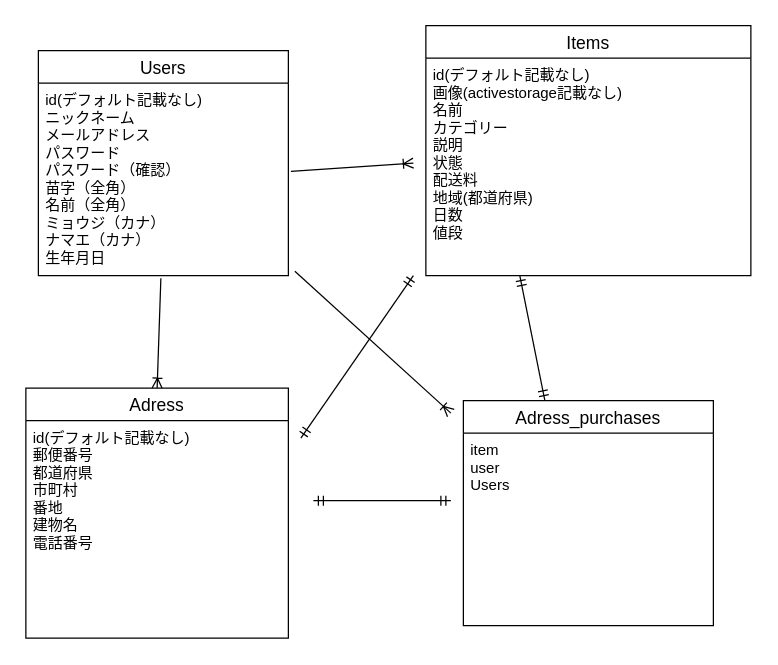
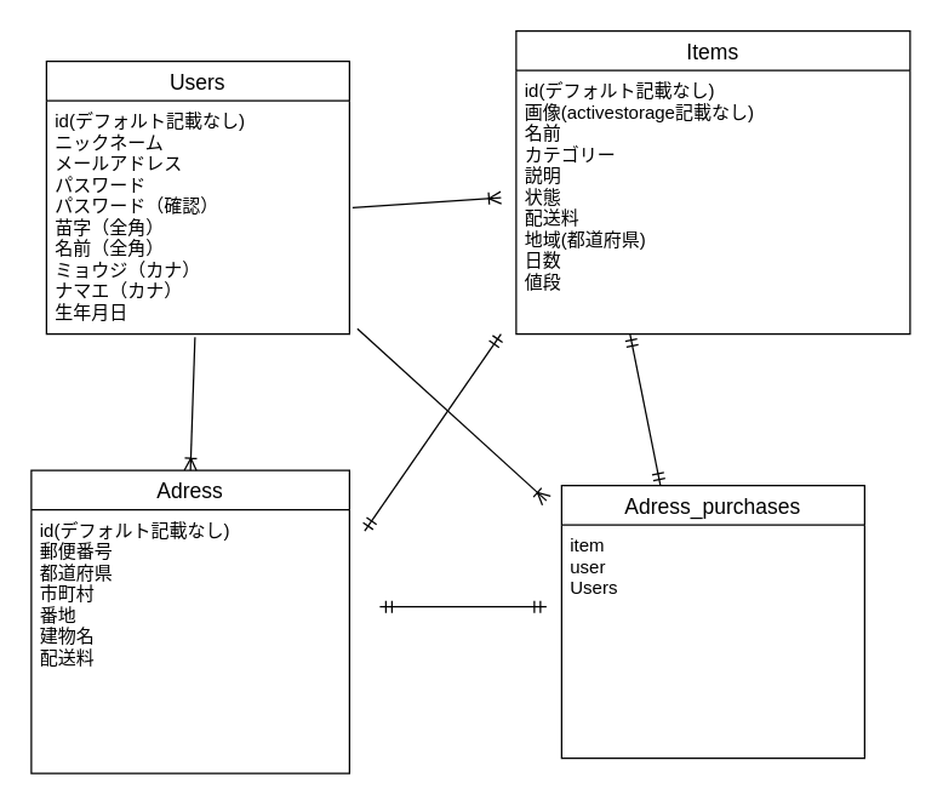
  <mxCell id="0" />
  <mxCell id="1" parent="0" />
  <mxCell id="2" value="Users" style="swimlane;fontStyle=0;childLayout=stackLayout;horizontal=1;startSize=26;horizontalStack=0;resizeParent=1;resizeParentMax=0;resizeLast=0;collapsible=1;marginBottom=0;align=center;fontSize=14;" parent="1" vertex="1"><mxGeometry x="30" y="40" width="200" height="180" as="geometry" /></mxCell>
  <mxCell id="3" value="id(デフォルト記載なし)&#10;ニックネーム&#10;メールアドレス&#10;パスワード&#10;パスワード（確認）&#10;苗字（全角）&#10;名前（全角）&#10;ミョウジ（カナ）&#10;ナマエ（カナ）&#10;生年月日&#10;" style="text;strokeColor=none;fillColor=none;spacingLeft=4;spacingRight=4;overflow=hidden;rotatable=0;points=[[0,0.5],[1,0.5]];portConstraint=eastwest;fontSize=12;" parent="2" vertex="1"><mxGeometry y="26" width="200" height="154" as="geometry" /></mxCell>
  <mxCell id="4" value="Items" style="swimlane;fontStyle=0;childLayout=stackLayout;horizontal=1;startSize=26;horizontalStack=0;resizeParent=1;resizeParentMax=0;resizeLast=0;collapsible=1;marginBottom=0;align=center;fontSize=14;" parent="1" vertex="1"><mxGeometry x="340" y="20" width="260" height="200" as="geometry" /></mxCell>
  <mxCell id="5" value="id(デフォルト記載なし)&#10;画像(activestorage記載なし)&#10;名前&#10;カテゴリー&#10;説明&#10;状態&#10;配送料&#10;地域(都道府県)&#10;日数&#10;値段" style="text;strokeColor=none;fillColor=none;spacingLeft=4;spacingRight=4;overflow=hidden;rotatable=0;points=[[0,0.5],[1,0.5]];portConstraint=eastwest;fontSize=12;" parent="4" vertex="1"><mxGeometry y="26" width="260" height="174" as="geometry" /></mxCell>
  <mxCell id="6" value="Adress" style="swimlane;fontStyle=0;childLayout=stackLayout;horizontal=1;startSize=26;horizontalStack=0;resizeParent=1;resizeParentMax=0;resizeLast=0;collapsible=1;marginBottom=0;align=center;fontSize=14;" parent="1" vertex="1"><mxGeometry x="20" y="310" width="210" height="200" as="geometry" /></mxCell>
- <mxCell id="7" value="id(デフォルト記載なし)&#10;郵便番号&#10;都道府県&#10;市町村&#10;番地&#10;建物名&#10;電話番号&#10;" style="text;strokeColor=none;fillColor=none;spacingLeft=4;spacingRight=4;overflow=hidden;rotatable=0;points=[[0,0.5],[1,0.5]];portConstraint=eastwest;fontSize=12;" parent="6" vertex="1"><mxGeometry y="26" width="210" height="174" as="geometry" /></mxCell>
+ <mxCell id="7" value="id(デフォルト記載なし)&#10;郵便番号&#10;都道府県&#10;市町村&#10;番地&#10;建物名&#10;配送料&#10;" style="text;strokeColor=none;fillColor=none;spacingLeft=4;spacingRight=4;overflow=hidden;rotatable=0;points=[[0,0.5],[1,0.5]];portConstraint=eastwest;fontSize=12;" parent="6" vertex="1"><mxGeometry y="26" width="210" height="174" as="geometry" /></mxCell>
  <mxCell id="8" value="" style="fontSize=12;html=1;endArrow=ERoneToMany;exitX=0.49;exitY=1.014;exitDx=0;exitDy=0;exitPerimeter=0;entryX=0.5;entryY=0;entryDx=0;entryDy=0;" parent="1" source="3" target="6" edge="1"><mxGeometry width="100" height="100" relative="1" as="geometry"><mxPoint x="270" y="350" as="sourcePoint" /><mxPoint x="370" y="250" as="targetPoint" /></mxGeometry></mxCell>
  <mxCell id="9" value="" style="fontSize=12;html=1;endArrow=ERoneToMany;exitX=1.01;exitY=0.458;exitDx=0;exitDy=0;exitPerimeter=0;" parent="1" source="3" edge="1"><mxGeometry width="100" height="100" relative="1" as="geometry"><mxPoint x="138" y="222.016" as="sourcePoint" /><mxPoint x="330" y="130" as="targetPoint" /></mxGeometry></mxCell>
  <mxCell id="10" value="" style="fontSize=12;html=1;endArrow=ERmandOne;startArrow=ERmandOne;" parent="1" edge="1"><mxGeometry width="100" height="100" relative="1" as="geometry"><mxPoint x="240" y="350" as="sourcePoint" /><mxPoint x="330" y="220" as="targetPoint" /></mxGeometry></mxCell>
  <mxCell id="11" value="Adress_purchases" style="swimlane;fontStyle=0;childLayout=stackLayout;horizontal=1;startSize=26;horizontalStack=0;resizeParent=1;resizeParentMax=0;resizeLast=0;collapsible=1;marginBottom=0;align=center;fontSize=14;" vertex="1" parent="1"><mxGeometry x="370" y="320" width="200" height="180" as="geometry" /></mxCell>
  <mxCell id="12" value="item&#10;user&#10;Users" style="text;strokeColor=none;fillColor=none;spacingLeft=4;spacingRight=4;overflow=hidden;rotatable=0;points=[[0,0.5],[1,0.5]];portConstraint=eastwest;fontSize=12;" vertex="1" parent="11"><mxGeometry y="26" width="200" height="154" as="geometry" /></mxCell>
  <mxCell id="13" value="" style="fontSize=12;html=1;endArrow=ERoneToMany;exitX=1.026;exitY=0.977;exitDx=0;exitDy=0;exitPerimeter=0;" edge="1" parent="1" source="3"><mxGeometry width="100" height="100" relative="1" as="geometry"><mxPoint x="138" y="232.156" as="sourcePoint" /><mxPoint x="360" y="330" as="targetPoint" /></mxGeometry></mxCell>
  <mxCell id="14" value="" style="fontSize=12;html=1;endArrow=ERmandOne;startArrow=ERmandOne;entryX=0.289;entryY=1;entryDx=0;entryDy=0;entryPerimeter=0;exitX=0.326;exitY=0;exitDx=0;exitDy=0;exitPerimeter=0;" edge="1" parent="1" source="11" target="5"><mxGeometry width="100" height="100" relative="1" as="geometry"><mxPoint x="250" y="360" as="sourcePoint" /><mxPoint x="340" y="230" as="targetPoint" /></mxGeometry></mxCell>
  <mxCell id="15" value="" style="fontSize=12;html=1;endArrow=ERmandOne;startArrow=ERmandOne;" edge="1" parent="1"><mxGeometry width="100" height="100" relative="1" as="geometry"><mxPoint x="250" y="400" as="sourcePoint" /><mxPoint x="360" y="400" as="targetPoint" /></mxGeometry></mxCell>
